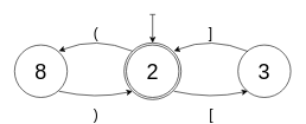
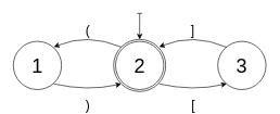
  <mxCell id="0" />
  <mxCell id="1" parent="0" />
  <mxCell id="2" value="" style="ellipse;whiteSpace=wrap;html=1;aspect=fixed;fontSize=16;" parent="1" vertex="1"><mxGeometry x="174" y="60" width="80" height="80" as="geometry" /></mxCell>
  <mxCell id="3" value="(" style="endArrow=classic;html=1;exitX=0;exitY=0;exitDx=0;exitDy=0;entryX=1;entryY=0;entryDx=0;entryDy=0;curved=1;fontSize=20;labelPosition=center;verticalLabelPosition=top;align=center;verticalAlign=bottom;" parent="1" source="2" edge="1"><mxGeometry x="0.07" y="9" width="50" height="50" relative="1" as="geometry"><mxPoint x="74" y="120" as="sourcePoint" /><mxPoint x="82.284" y="71.716" as="targetPoint" /><Array as="points"><mxPoint x="134" y="50" /></Array><mxPoint as="offset" /></mxGeometry></mxCell>
  <mxCell id="4" value=")" style="endArrow=classic;html=1;exitX=1;exitY=1;exitDx=0;exitDy=0;entryX=0;entryY=1;entryDx=0;entryDy=0;curved=1;fontSize=20;verticalAlign=top;spacing=4;startSize=0;labelPosition=center;verticalLabelPosition=bottom;align=center;" parent="1" target="2" edge="1"><mxGeometry width="50" height="50" relative="1" as="geometry"><mxPoint x="82.284" y="128.284" as="sourcePoint" /><mxPoint x="144" y="80" as="targetPoint" /><Array as="points"><mxPoint x="134" y="140" /></Array><mxPoint as="offset" /></mxGeometry></mxCell>
  <mxCell id="5" value="&lt;font style=&quot;font-size: 30px;&quot;&gt;2&lt;/font&gt;" style="ellipse;whiteSpace=wrap;html=1;aspect=fixed;fillColor=none;" parent="1" vertex="1"><mxGeometry x="177" y="63" width="74" height="74" as="geometry" /></mxCell>
  <mxCell id="6" value="&lt;font style=&quot;font-size: 30px;&quot;&gt;3&lt;/font&gt;" style="ellipse;whiteSpace=wrap;html=1;aspect=fixed;fillColor=none;" vertex="1" parent="1"><mxGeometry x="334" y="63" width="74" height="74" as="geometry" /></mxCell>
- <mxCell id="7" value="&lt;font style=&quot;font-size: 30px;&quot;&gt;8&lt;/font&gt;" style="ellipse;whiteSpace=wrap;html=1;aspect=fixed;fillColor=none;" vertex="1" parent="1"><mxGeometry x="20" y="63" width="74" height="74" as="geometry" /></mxCell>
+ <mxCell id="7" value="&lt;font style=&quot;font-size: 30px;&quot;&gt;1&lt;/font&gt;" style="ellipse;whiteSpace=wrap;html=1;aspect=fixed;fillColor=none;" vertex="1" parent="1"><mxGeometry x="20" y="63" width="74" height="74" as="geometry" /></mxCell>
  <mxCell id="8" value="]" style="endArrow=classic;html=1;exitX=0;exitY=0;exitDx=0;exitDy=0;entryX=1;entryY=0;entryDx=0;entryDy=0;curved=1;fontSize=20;labelPosition=center;verticalLabelPosition=top;align=center;verticalAlign=bottom;" edge="1" parent="1"><mxGeometry x="-0.067" y="9" width="50" height="50" relative="1" as="geometry"><mxPoint x="347.72" y="72" as="sourcePoint" /><mxPoint x="244.004" y="71.716" as="targetPoint" /><Array as="points"><mxPoint x="295.72" y="50" /></Array><mxPoint as="offset" /></mxGeometry></mxCell>
  <mxCell id="9" value="[" style="endArrow=classic;html=1;exitX=1;exitY=1;exitDx=0;exitDy=0;entryX=0;entryY=1;entryDx=0;entryDy=0;curved=1;fontSize=20;verticalAlign=top;spacing=4;startSize=0;labelPosition=center;verticalLabelPosition=bottom;align=center;" edge="1" parent="1"><mxGeometry width="50" height="50" relative="1" as="geometry"><mxPoint x="244.004" y="128.284" as="sourcePoint" /><mxPoint x="347.72" y="128" as="targetPoint" /><Array as="points"><mxPoint x="295.72" y="140" /></Array><mxPoint as="offset" /></mxGeometry></mxCell>
  <mxCell id="10" value="" style="endArrow=classic;html=1;rounded=0;entryX=0.5;entryY=0;entryDx=0;entryDy=0;startArrow=baseDash;startFill=0;" edge="1" parent="1" target="2"><mxGeometry width="50" height="50" relative="1" as="geometry"><mxPoint x="214" y="20" as="sourcePoint" /><mxPoint x="174" y="160" as="targetPoint" /></mxGeometry></mxCell>
